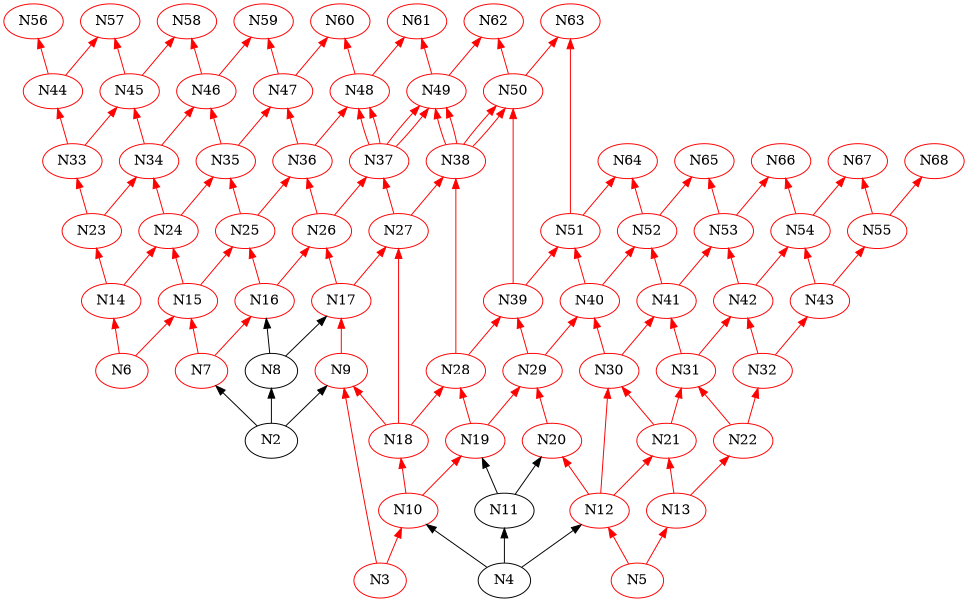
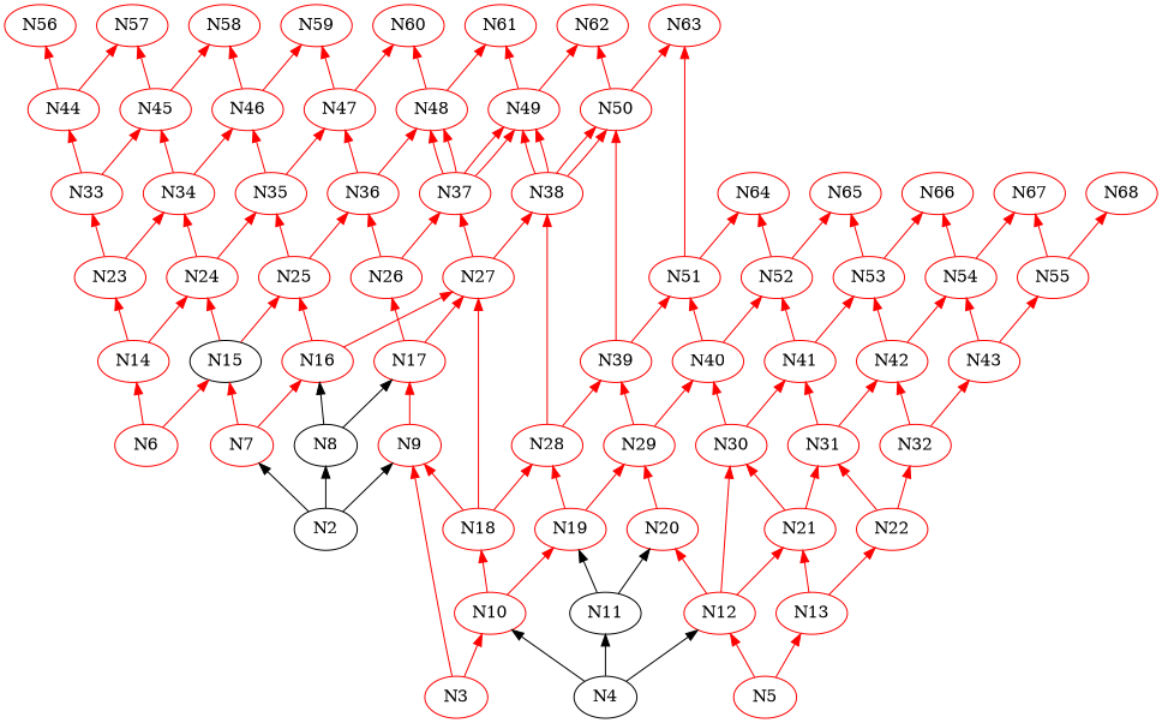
  digraph {
    rankdir=BT
    node [color=red]
    edge [color=red]
    n1 [label=N6]
    n2 [label=N14]
-   n3 [label=N15]
+   n3 [color=black label=N15]
    n4 [label=N7]
    n5 [label=N16]
    n6 [label=N23]
    n7 [label=N24]
    n8 [label=N25]
    n9 [label=N26]
    n10 [label=N33]
    n11 [label=N34]
    n12 [label=N35]
    n13 [label=N36]
    n14 [label=N37]
    n15 [label=N44]
    n16 [label=N45]
    n17 [label=N46]
    n18 [label=N47]
    n19 [label=N48]
    n20 [label=N49]
    n21 [color=black label=N2]
    n22 [label=N9]
    n23 [color=black label=N8]
    n24 [label=N17]
    n25 [label=N27]
    n26 [label=N18]
    n27 [label=N28]
    n28 [label=N38]
    n29 [label=N3]
    n30 [label=N10]
    n31 [label=N19]
    n32 [label=N29]
    n33 [label=N39]
    n34 [label=N40]
    n35 [label=N50]
    n36 [label=N51]
    n37 [label=N52]
    n38 [color=black label=N4]
    n39 [label=N12]
    n40 [color=black label=N11]
    n41 [label=N20]
    n42 [label=N21]
    n43 [label=N30]
    n44 [label=N31]
    n45 [label=N41]
    n46 [label=N5]
    n47 [label=N13]
    n48 [label=N22]
    n49 [label=N32]
    n50 [label=N42]
    n51 [label=N43]
    n52 [label=N53]
    n53 [label=N54]
    n54 [label=N55]
    n55 [label=N56]
    n56 [label=N57]
    n57 [label=N58]
    n58 [label=N59]
    n59 [label=N60]
    n60 [label=N61]
    n61 [label=N62]
    n62 [label=N63]
    n63 [label=N64]
    n64 [label=N65]
    n65 [label=N66]
    n66 [label=N67]
    n67 [label=N68]
    n1 -> n2
    n1 -> n3
    n2 -> n6
    n2 -> n7
    n3 -> n7
    n3 -> n8
    n4 -> n3
    n4 -> n5
    n5 -> n8
-   n5 -> n9
+   n5 -> n25
    n6 -> n10
    n6 -> n11
    n7 -> n11
    n7 -> n12
    n8 -> n12
    n8 -> n13
    n9 -> n13
    n9 -> n14
    n10 -> n15
    n10 -> n16
    n11 -> n16
    n11 -> n17
    n12 -> n17
    n12 -> n18
    n13 -> n18
    n13 -> n19
    n14 -> n19
    n14 -> n19
    n14 -> n20
    n14 -> n20
    n15 -> n55
    n15 -> n56
    n16 -> n56
    n16 -> n57
    n17 -> n57
    n17 -> n58
    n18 -> n58
    n18 -> n59
    n19 -> n59
    n19 -> n60
    n20 -> n60
    n20 -> n61
    n21 -> n4 [color=black]
    n21 -> n22 [color=black]
    n21 -> n23 [color=black]
    n22 -> n24
    n23 -> n5 [color=black]
    n23 -> n24 [color=black]
    n24 -> n9
    n24 -> n25
    n25 -> n14
    n25 -> n28
    n26 -> n22
    n26 -> n25
    n26 -> n27
    n27 -> n28
    n27 -> n33
    n28 -> n20
    n28 -> n20
    n28 -> n35
    n28 -> n35
    n29 -> n22
    n29 -> n30
    n30 -> n26
    n30 -> n31
    n31 -> n27
    n31 -> n32
    n32 -> n33
    n32 -> n34
    n33 -> n35
    n33 -> n36
    n34 -> n36
    n34 -> n37
    n35 -> n61
    n35 -> n62
    n36 -> n62
    n36 -> n63
    n37 -> n63
    n37 -> n64
    n38 -> n30 [color=black]
    n38 -> n39 [color=black]
    n38 -> n40 [color=black]
    n39 -> n41
    n39 -> n42
    n39 -> n43
    n40 -> n31 [color=black]
    n40 -> n41 [color=black]
    n41 -> n32
    n42 -> n43
    n42 -> n44
    n43 -> n34
    n43 -> n45
    n44 -> n45
    n44 -> n50
    n45 -> n37
    n45 -> n52
    n46 -> n39
    n46 -> n47
    n47 -> n42
    n47 -> n48
    n48 -> n44
    n48 -> n49
    n49 -> n50
    n49 -> n51
    n50 -> n52
    n50 -> n53
    n51 -> n53
    n51 -> n54
    n52 -> n64
    n52 -> n65
    n53 -> n65
    n53 -> n66
    n54 -> n66
    n54 -> n67
  }
